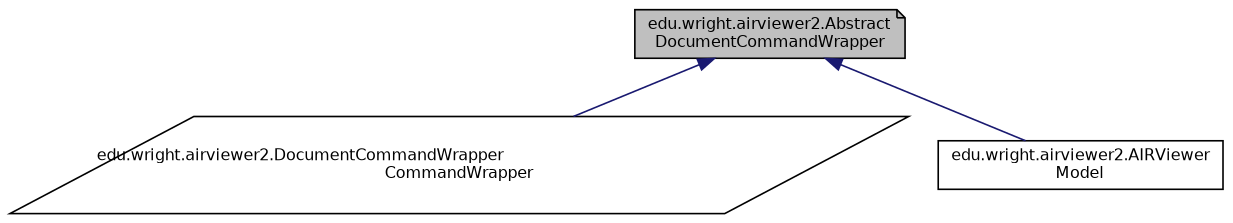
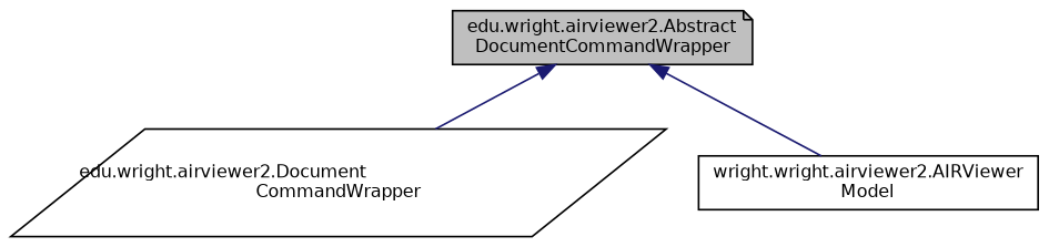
  digraph {
    node [color=black fillcolor=white fontname=Helvetica fontsize=10 style=filled]
    edge [color=midnightblue dir=back fontname=Helvetica fontsize=10 labelfontname=Helvetica labelfontsize=10 style=solid]
    n1 [fillcolor=grey75 fontcolor=black height=0.2 label="edu.wright.airviewer2.Abstract\lDocumentCommandWrapper" shape=note width=0.4]
-   n2 [height=0.2 label="edu.wright.airviewer2.DocumentCommandWrapper\lCommandWrapper" shape=parallelogram width=0.4]
-   n3 [height=0.2 label="edu.wright.airviewer2.AIRViewer\lModel" shape=box width=0.4]
+   n2 [height=0.2 label="edu.wright.airviewer2.Document\lCommandWrapper" shape=parallelogram width=0.4]
+   n3 [height=0.2 label="wright.wright.airviewer2.AIRViewer\lModel" shape=box width=0.4]
    n1 -> n2
    n1 -> n3
  }
